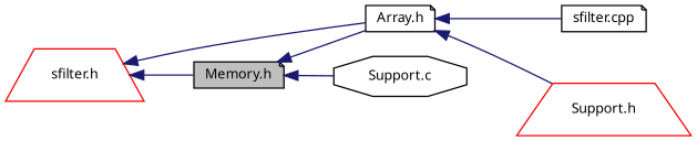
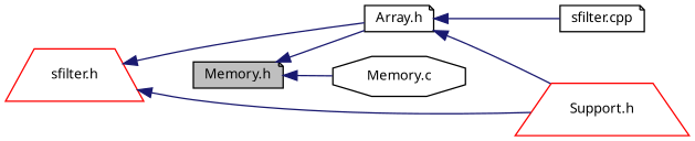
  digraph {
    rankdir=LR
    node [color=black fillcolor=white fontname="FreeSans.ttf" fontsize=10 shape=note style=filled]
    edge [color=midnightblue dir=back fontname="FreeSans.ttf" fontsize=10 labelfontname="FreeSans.ttf" labelfontsize=10 style=solid]
    n1 [fillcolor=grey75 fontcolor=black height=0.2 label="Memory.h" width=0.4]
    n2 [height=0.2 label="Array.h" width=0.4]
-   n3 [height=0.2 label="Support.c" shape=octagon width=0.4]
+   n3 [height=0.2 label="Memory.c" shape=octagon width=0.4]
    n4 [color=red height=0.2 label="Support.h" shape=trapezium width=0.4]
    n5 [height=0.2 label="sfilter.cpp" width=0.4]
    n6 [color=red height=0.2 label="sfilter.h" shape=trapezium width=0.4]
    n1 -> n2
    n1 -> n3
    n2 -> n4
    n2 -> n5
-   n6 -> n1
+   n6 -> n4
    n6 -> n2
  }
